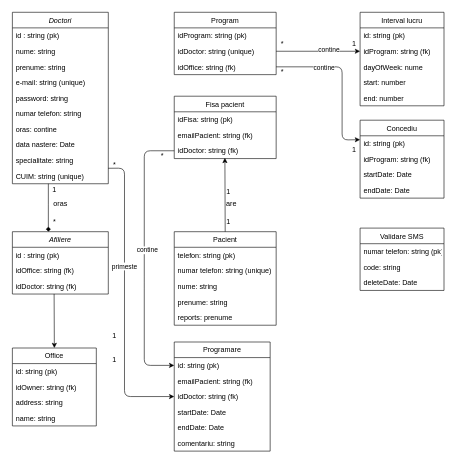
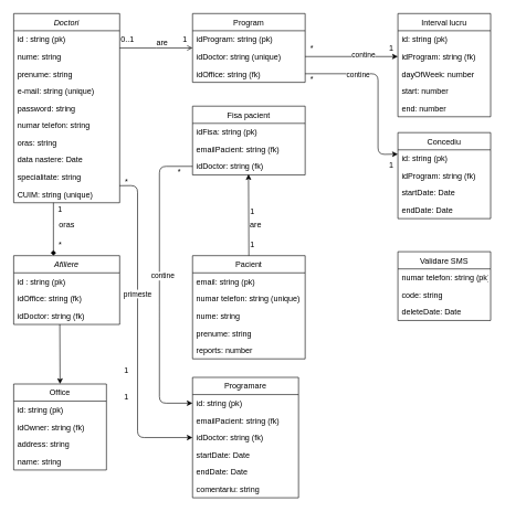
  <mxCell id="0" />
  <mxCell id="1" parent="0" />
  <mxCell id="2" value="" style="edgeStyle=orthogonalEdgeStyle;orthogonalLoop=1;jettySize=auto;html=1;rounded=0;endArrow=diamond;" edge="1" parent="1" source="3" target="22"><mxGeometry relative="1" as="geometry"><Array as="points"><mxPoint x="80" y="340" /><mxPoint x="80" y="340" /></Array></mxGeometry></mxCell>
  <mxCell id="3" value="Doctori" style="swimlane;fontStyle=2;align=center;verticalAlign=top;childLayout=stackLayout;horizontal=1;startSize=26;horizontalStack=0;resizeParent=1;resizeLast=0;collapsible=1;marginBottom=0;rounded=0;shadow=0;strokeWidth=1;" parent="1" vertex="1"><mxGeometry x="20" y="20" width="160" height="286" as="geometry"><mxRectangle x="230" y="140" width="160" height="26" as="alternateBounds" /></mxGeometry></mxCell>
  <mxCell id="4" value="id : string (pk)" style="text;align=left;verticalAlign=top;spacingLeft=4;spacingRight=4;overflow=hidden;rotatable=0;points=[[0,0.5],[1,0.5]];portConstraint=eastwest;" parent="3" vertex="1"><mxGeometry y="26" width="160" height="26" as="geometry" /></mxCell>
  <mxCell id="5" value="nume: string" style="text;align=left;verticalAlign=top;spacingLeft=4;spacingRight=4;overflow=hidden;rotatable=0;points=[[0,0.5],[1,0.5]];portConstraint=eastwest;rounded=0;shadow=0;html=0;" parent="3" vertex="1"><mxGeometry y="52" width="160" height="26" as="geometry" /></mxCell>
  <mxCell id="6" value="prenume: string" style="text;align=left;verticalAlign=top;spacingLeft=4;spacingRight=4;overflow=hidden;rotatable=0;points=[[0,0.5],[1,0.5]];portConstraint=eastwest;rounded=0;shadow=0;html=0;" parent="3" vertex="1"><mxGeometry y="78" width="160" height="26" as="geometry" /></mxCell>
  <mxCell id="7" value="e-mail: string (unique)" style="text;align=left;verticalAlign=top;spacingLeft=4;spacingRight=4;overflow=hidden;rotatable=0;points=[[0,0.5],[1,0.5]];portConstraint=eastwest;rounded=0;shadow=0;html=0;" vertex="1" parent="3"><mxGeometry y="104" width="160" height="26" as="geometry" /></mxCell>
  <mxCell id="8" value="password: string" style="text;align=left;verticalAlign=top;spacingLeft=4;spacingRight=4;overflow=hidden;rotatable=0;points=[[0,0.5],[1,0.5]];portConstraint=eastwest;rounded=0;shadow=0;html=0;" vertex="1" parent="3"><mxGeometry y="130" width="160" height="26" as="geometry" /></mxCell>
  <mxCell id="9" value="numar telefon: string" style="text;align=left;verticalAlign=top;spacingLeft=4;spacingRight=4;overflow=hidden;rotatable=0;points=[[0,0.5],[1,0.5]];portConstraint=eastwest;rounded=0;shadow=0;html=0;" vertex="1" parent="3"><mxGeometry y="156" width="160" height="26" as="geometry" /></mxCell>
- <mxCell id="10" value="oras: contine" style="text;align=left;verticalAlign=top;spacingLeft=4;spacingRight=4;overflow=hidden;rotatable=0;points=[[0,0.5],[1,0.5]];portConstraint=eastwest;rounded=0;shadow=0;html=0;" vertex="1" parent="3"><mxGeometry y="182" width="160" height="26" as="geometry" /></mxCell>
+ <mxCell id="10" value="oras: string" style="text;align=left;verticalAlign=top;spacingLeft=4;spacingRight=4;overflow=hidden;rotatable=0;points=[[0,0.5],[1,0.5]];portConstraint=eastwest;rounded=0;shadow=0;html=0;" vertex="1" parent="3"><mxGeometry y="182" width="160" height="26" as="geometry" /></mxCell>
  <mxCell id="11" value="data nastere: Date" style="text;align=left;verticalAlign=top;spacingLeft=4;spacingRight=4;overflow=hidden;rotatable=0;points=[[0,0.5],[1,0.5]];portConstraint=eastwest;rounded=0;shadow=0;html=0;" vertex="1" parent="3"><mxGeometry y="208" width="160" height="26" as="geometry" /></mxCell>
  <mxCell id="12" value="specialitate: string" style="text;align=left;verticalAlign=top;spacingLeft=4;spacingRight=4;overflow=hidden;rotatable=0;points=[[0,0.5],[1,0.5]];portConstraint=eastwest;rounded=0;shadow=0;html=0;" vertex="1" parent="3"><mxGeometry y="234" width="160" height="26" as="geometry" /></mxCell>
  <mxCell id="13" value="CUIM: string (unique)" style="text;align=left;verticalAlign=top;spacingLeft=4;spacingRight=4;overflow=hidden;rotatable=0;points=[[0,0.5],[1,0.5]];portConstraint=eastwest;rounded=0;shadow=0;html=0;" vertex="1" parent="3"><mxGeometry y="260" width="160" height="26" as="geometry" /></mxCell>
  <mxCell id="14" value="Program" style="swimlane;fontStyle=0;align=center;verticalAlign=top;childLayout=stackLayout;horizontal=1;startSize=26;horizontalStack=0;resizeParent=1;resizeLast=0;collapsible=1;marginBottom=0;rounded=0;shadow=0;strokeWidth=1;" parent="1" vertex="1"><mxGeometry x="290" y="20" width="170" height="104" as="geometry"><mxRectangle x="550" y="140" width="160" height="26" as="alternateBounds" /></mxGeometry></mxCell>
  <mxCell id="15" value="idProgram: string (pk)" style="text;align=left;verticalAlign=top;spacingLeft=4;spacingRight=4;overflow=hidden;rotatable=0;points=[[0,0.5],[1,0.5]];portConstraint=eastwest;rounded=0;shadow=0;html=0;" parent="14" vertex="1"><mxGeometry y="26" width="170" height="26" as="geometry" /></mxCell>
  <mxCell id="16" value="idDoctor: string (unique)" style="text;align=left;verticalAlign=top;spacingLeft=4;spacingRight=4;overflow=hidden;rotatable=0;points=[[0,0.5],[1,0.5]];portConstraint=eastwest;" parent="14" vertex="1"><mxGeometry y="52" width="170" height="26" as="geometry" /></mxCell>
  <mxCell id="17" value="idOffice: string (fk)" style="text;align=left;verticalAlign=top;spacingLeft=4;spacingRight=4;overflow=hidden;rotatable=0;points=[[0,0.5],[1,0.5]];portConstraint=eastwest;rounded=0;shadow=0;html=0;" parent="14" vertex="1"><mxGeometry y="78" width="170" height="26" as="geometry" /></mxCell>
+ <mxCell id="18" value="" style="endArrow=open;shadow=0;strokeWidth=1;rounded=0;endFill=1;edgeStyle=elbowEdgeStyle;elbow=vertical;" parent="1" source="3" target="14" edge="1"><mxGeometry x="0.5" y="41" relative="1" as="geometry"><mxPoint x="380" y="192" as="sourcePoint" /><mxPoint x="540" y="192" as="targetPoint" /><mxPoint x="-40" y="32" as="offset" /></mxGeometry></mxCell>
+ <mxCell id="19" value="0..1" style="resizable=0;align=left;verticalAlign=bottom;labelBackgroundColor=none;fontSize=12;" parent="18" connectable="0" vertex="1"><mxGeometry x="-1" relative="1" as="geometry"><mxPoint y="-5" as="offset" /></mxGeometry></mxCell>
+ <mxCell id="20" value="1" style="resizable=0;align=right;verticalAlign=bottom;labelBackgroundColor=none;fontSize=12;" parent="18" connectable="0" vertex="1"><mxGeometry x="1" relative="1" as="geometry"><mxPoint x="-7" y="-5" as="offset" /></mxGeometry></mxCell>
+ <mxCell id="21" value="are" style="text;html=1;resizable=0;points=[];;align=center;verticalAlign=middle;labelBackgroundColor=none;rounded=0;shadow=0;strokeWidth=1;fontSize=12;" parent="18" vertex="1" connectable="0"><mxGeometry x="0.5" y="49" relative="1" as="geometry"><mxPoint x="-20" y="40" as="offset" /></mxGeometry></mxCell>
  <mxCell id="22" value="Afiliere" style="swimlane;fontStyle=2;align=center;verticalAlign=top;childLayout=stackLayout;horizontal=1;startSize=26;horizontalStack=0;resizeParent=1;resizeLast=0;collapsible=1;marginBottom=0;rounded=0;shadow=0;strokeWidth=1;" vertex="1" parent="1"><mxGeometry x="20" y="386" width="160" height="104" as="geometry"><mxRectangle x="230" y="140" width="160" height="26" as="alternateBounds" /></mxGeometry></mxCell>
  <mxCell id="23" value="id : string (pk)" style="text;align=left;verticalAlign=top;spacingLeft=4;spacingRight=4;overflow=hidden;rotatable=0;points=[[0,0.5],[1,0.5]];portConstraint=eastwest;" vertex="1" parent="22"><mxGeometry y="26" width="160" height="26" as="geometry" /></mxCell>
  <mxCell id="24" value="idOffice: string (fk)" style="text;align=left;verticalAlign=top;spacingLeft=4;spacingRight=4;overflow=hidden;rotatable=0;points=[[0,0.5],[1,0.5]];portConstraint=eastwest;rounded=0;shadow=0;html=0;" vertex="1" parent="22"><mxGeometry y="52" width="160" height="26" as="geometry" /></mxCell>
  <mxCell id="25" value="idDoctor: string (fk)" style="text;align=left;verticalAlign=top;spacingLeft=4;spacingRight=4;overflow=hidden;rotatable=0;points=[[0,0.5],[1,0.5]];portConstraint=eastwest;rounded=0;shadow=0;html=0;" vertex="1" parent="22"><mxGeometry y="78" width="160" height="26" as="geometry" /></mxCell>
  <mxCell id="26" value="1" style="text;html=1;align=center;verticalAlign=middle;resizable=0;points=[];autosize=1;strokeColor=none;" vertex="1" parent="1"><mxGeometry x="80" y="306" width="20" height="20" as="geometry" /></mxCell>
  <mxCell id="27" value="*" style="text;html=1;align=center;verticalAlign=middle;resizable=0;points=[];autosize=1;strokeColor=none;" vertex="1" parent="1"><mxGeometry x="80" y="360" width="20" height="20" as="geometry" /></mxCell>
  <mxCell id="28" value="oras" style="text;html=1;align=center;verticalAlign=middle;resizable=0;points=[];autosize=1;strokeColor=none;" vertex="1" parent="1"><mxGeometry x="80" y="330" width="40" height="20" as="geometry" /></mxCell>
  <mxCell id="29" value="Fisa pacient" style="swimlane;fontStyle=0;childLayout=stackLayout;horizontal=1;startSize=26;horizontalStack=0;resizeParent=1;resizeParentMax=0;resizeLast=0;collapsible=1;marginBottom=0;" vertex="1" parent="1"><mxGeometry x="290" y="160" width="170" height="104" as="geometry"><mxRectangle x="290" y="202" width="100" height="26" as="alternateBounds" /></mxGeometry></mxCell>
  <mxCell id="30" value="idFisa: string (pk)" style="text;strokeColor=none;fillColor=none;align=left;verticalAlign=top;spacingLeft=4;spacingRight=4;overflow=hidden;rotatable=0;points=[[0,0.5],[1,0.5]];portConstraint=eastwest;" vertex="1" parent="29"><mxGeometry y="26" width="170" height="26" as="geometry" /></mxCell>
  <mxCell id="31" value="emailPacient: string (fk)" style="text;strokeColor=none;fillColor=none;align=left;verticalAlign=top;spacingLeft=4;spacingRight=4;overflow=hidden;rotatable=0;points=[[0,0.5],[1,0.5]];portConstraint=eastwest;" vertex="1" parent="29"><mxGeometry y="52" width="170" height="26" as="geometry" /></mxCell>
  <mxCell id="32" value="idDoctor: string (fk)" style="text;strokeColor=none;fillColor=none;align=left;verticalAlign=top;spacingLeft=4;spacingRight=4;overflow=hidden;rotatable=0;points=[[0,0.5],[1,0.5]];portConstraint=eastwest;" vertex="1" parent="29"><mxGeometry y="78" width="170" height="26" as="geometry" /></mxCell>
  <mxCell id="33" value="Pacient" style="swimlane;fontStyle=0;childLayout=stackLayout;horizontal=1;startSize=26;horizontalStack=0;resizeParent=1;resizeParentMax=0;resizeLast=0;collapsible=1;marginBottom=0;" vertex="1" parent="1"><mxGeometry x="290" y="386" width="170" height="156" as="geometry" /></mxCell>
- <mxCell id="34" value="telefon: string (pk)" style="text;strokeColor=none;fillColor=none;align=left;verticalAlign=top;spacingLeft=4;spacingRight=4;overflow=hidden;rotatable=0;points=[[0,0.5],[1,0.5]];portConstraint=eastwest;" vertex="1" parent="33"><mxGeometry y="26" width="170" height="26" as="geometry" /></mxCell>
+ <mxCell id="34" value="email: string (pk)" style="text;strokeColor=none;fillColor=none;align=left;verticalAlign=top;spacingLeft=4;spacingRight=4;overflow=hidden;rotatable=0;points=[[0,0.5],[1,0.5]];portConstraint=eastwest;" vertex="1" parent="33"><mxGeometry y="26" width="170" height="26" as="geometry" /></mxCell>
  <mxCell id="35" value="numar telefon: string (unique)" style="text;strokeColor=none;fillColor=none;align=left;verticalAlign=top;spacingLeft=4;spacingRight=4;overflow=hidden;rotatable=0;points=[[0,0.5],[1,0.5]];portConstraint=eastwest;" vertex="1" parent="33"><mxGeometry y="52" width="170" height="26" as="geometry" /></mxCell>
  <mxCell id="36" value="nume: string" style="text;strokeColor=none;fillColor=none;align=left;verticalAlign=top;spacingLeft=4;spacingRight=4;overflow=hidden;rotatable=0;points=[[0,0.5],[1,0.5]];portConstraint=eastwest;" vertex="1" parent="33"><mxGeometry y="78" width="170" height="26" as="geometry" /></mxCell>
  <mxCell id="37" value="prenume: string" style="text;strokeColor=none;fillColor=none;align=left;verticalAlign=top;spacingLeft=4;spacingRight=4;overflow=hidden;rotatable=0;points=[[0,0.5],[1,0.5]];portConstraint=eastwest;" vertex="1" parent="33"><mxGeometry y="104" width="170" height="26" as="geometry" /></mxCell>
- <mxCell id="38" value="reports: prenume" style="text;strokeColor=none;fillColor=none;align=left;verticalAlign=top;spacingLeft=4;spacingRight=4;overflow=hidden;rotatable=0;points=[[0,0.5],[1,0.5]];portConstraint=eastwest;" vertex="1" parent="33"><mxGeometry y="130" width="170" height="26" as="geometry" /></mxCell>
+ <mxCell id="38" value="reports: number" style="text;strokeColor=none;fillColor=none;align=left;verticalAlign=top;spacingLeft=4;spacingRight=4;overflow=hidden;rotatable=0;points=[[0,0.5],[1,0.5]];portConstraint=eastwest;" vertex="1" parent="33"><mxGeometry y="130" width="170" height="26" as="geometry" /></mxCell>
  <mxCell id="39" value="" style="endArrow=classic;html=1;exitX=0.5;exitY=0;exitDx=0;exitDy=0;entryX=0.497;entryY=0.957;entryDx=0;entryDy=0;entryPerimeter=0;" edge="1" parent="1" source="33" target="32"><mxGeometry width="50" height="50" relative="1" as="geometry"><mxPoint x="320" y="370" as="sourcePoint" /><mxPoint x="371" y="310" as="targetPoint" /></mxGeometry></mxCell>
  <mxCell id="40" value="1" style="text;html=1;align=center;verticalAlign=middle;resizable=0;points=[];autosize=1;strokeColor=none;" vertex="1" parent="1"><mxGeometry x="370" y="310" width="20" height="20" as="geometry" /></mxCell>
  <mxCell id="41" value="1" style="text;html=1;align=center;verticalAlign=middle;resizable=0;points=[];autosize=1;strokeColor=none;" vertex="1" parent="1"><mxGeometry x="370" y="360" width="20" height="20" as="geometry" /></mxCell>
  <mxCell id="42" value="are" style="text;html=1;align=center;verticalAlign=middle;resizable=0;points=[];autosize=1;strokeColor=none;" vertex="1" parent="1"><mxGeometry x="370" y="330" width="30" height="20" as="geometry" /></mxCell>
  <mxCell id="43" value="Programare" style="swimlane;fontStyle=0;childLayout=stackLayout;horizontal=1;startSize=26;horizontalStack=0;resizeParent=1;resizeParentMax=0;resizeLast=0;collapsible=1;marginBottom=0;" vertex="1" parent="1"><mxGeometry x="290" y="570" width="160" height="182" as="geometry" /></mxCell>
  <mxCell id="44" value="id: string (pk)" style="text;strokeColor=none;fillColor=none;align=left;verticalAlign=top;spacingLeft=4;spacingRight=4;overflow=hidden;rotatable=0;points=[[0,0.5],[1,0.5]];portConstraint=eastwest;" vertex="1" parent="43"><mxGeometry y="26" width="160" height="26" as="geometry" /></mxCell>
  <mxCell id="45" value="emailPacient: string (fk)" style="text;strokeColor=none;fillColor=none;align=left;verticalAlign=top;spacingLeft=4;spacingRight=4;overflow=hidden;rotatable=0;points=[[0,0.5],[1,0.5]];portConstraint=eastwest;" vertex="1" parent="43"><mxGeometry y="52" width="160" height="26" as="geometry" /></mxCell>
  <mxCell id="46" value="idDoctor: string (fk)" style="text;strokeColor=none;fillColor=none;align=left;verticalAlign=top;spacingLeft=4;spacingRight=4;overflow=hidden;rotatable=0;points=[[0,0.5],[1,0.5]];portConstraint=eastwest;" vertex="1" parent="43"><mxGeometry y="78" width="160" height="26" as="geometry" /></mxCell>
  <mxCell id="47" value="startDate: Date " style="text;strokeColor=none;fillColor=none;align=left;verticalAlign=top;spacingLeft=4;spacingRight=4;overflow=hidden;rotatable=0;points=[[0,0.5],[1,0.5]];portConstraint=eastwest;" vertex="1" parent="43"><mxGeometry y="104" width="160" height="26" as="geometry" /></mxCell>
  <mxCell id="48" value="endDate: Date " style="text;strokeColor=none;fillColor=none;align=left;verticalAlign=top;spacingLeft=4;spacingRight=4;overflow=hidden;rotatable=0;points=[[0,0.5],[1,0.5]];portConstraint=eastwest;" vertex="1" parent="43"><mxGeometry y="130" width="160" height="26" as="geometry" /></mxCell>
  <mxCell id="49" value="comentariu: string" style="text;strokeColor=none;fillColor=none;align=left;verticalAlign=top;spacingLeft=4;spacingRight=4;overflow=hidden;rotatable=0;points=[[0,0.5],[1,0.5]];portConstraint=eastwest;" vertex="1" parent="43"><mxGeometry y="156" width="160" height="26" as="geometry" /></mxCell>
  <mxCell id="50" style="edgeStyle=orthogonalEdgeStyle;rounded=0;orthogonalLoop=1;jettySize=auto;html=1;exitX=1;exitY=0.5;exitDx=0;exitDy=0;" edge="1" parent="43" source="46" target="46"><mxGeometry relative="1" as="geometry"><mxPoint x="157" y="91" as="targetPoint" /></mxGeometry></mxCell>
  <mxCell id="51" value="" style="endArrow=classic;html=1;exitX=0;exitY=0.5;exitDx=0;exitDy=0;entryX=0;entryY=0.5;entryDx=0;entryDy=0;" edge="1" parent="1" source="32" target="44"><mxGeometry width="50" height="50" relative="1" as="geometry"><mxPoint x="240" y="410" as="sourcePoint" /><mxPoint x="240" y="640" as="targetPoint" /><Array as="points"><mxPoint x="240" y="251" /><mxPoint x="240" y="470" /><mxPoint x="240" y="609" /></Array></mxGeometry></mxCell>
  <mxCell id="52" value="&amp;nbsp;contine&amp;nbsp;" style="edgeLabel;html=1;align=center;verticalAlign=middle;resizable=0;points=[];" vertex="1" connectable="0" parent="51"><mxGeometry x="-0.061" y="4" relative="1" as="geometry"><mxPoint as="offset" /></mxGeometry></mxCell>
  <mxCell id="53" value="1" style="text;html=1;align=center;verticalAlign=middle;resizable=0;points=[];autosize=1;strokeColor=none;" vertex="1" parent="1"><mxGeometry x="180" y="590" width="20" height="20" as="geometry" /></mxCell>
  <mxCell id="54" value="*" style="text;html=1;align=center;verticalAlign=middle;resizable=0;points=[];autosize=1;strokeColor=none;" vertex="1" parent="1"><mxGeometry x="260" y="250" width="20" height="20" as="geometry" /></mxCell>
  <mxCell id="55" value="" style="endArrow=classic;html=1;entryX=0;entryY=0.5;entryDx=0;entryDy=0;exitX=0.999;exitY=0.008;exitDx=0;exitDy=0;exitPerimeter=0;" edge="1" parent="1" source="13" target="46"><mxGeometry width="50" height="50" relative="1" as="geometry"><mxPoint x="182" y="280" as="sourcePoint" /><mxPoint x="230" y="280" as="targetPoint" /><Array as="points"><mxPoint x="207" y="280" /><mxPoint x="207" y="661" /></Array></mxGeometry></mxCell>
  <mxCell id="56" value="&amp;nbsp;primeste&amp;nbsp;" style="edgeLabel;html=1;align=center;verticalAlign=middle;resizable=0;points=[];" vertex="1" connectable="0" parent="55"><mxGeometry x="-0.221" y="-1" relative="1" as="geometry"><mxPoint as="offset" /></mxGeometry></mxCell>
  <mxCell id="57" value="*" style="text;html=1;align=center;verticalAlign=middle;resizable=0;points=[];autosize=1;strokeColor=none;" vertex="1" parent="1"><mxGeometry x="180" y="264" width="20" height="20" as="geometry" /></mxCell>
  <mxCell id="58" value="1" style="text;html=1;align=center;verticalAlign=middle;resizable=0;points=[];autosize=1;strokeColor=none;" vertex="1" parent="1"><mxGeometry x="180" y="550" width="20" height="20" as="geometry" /></mxCell>
  <mxCell id="59" value="Interval lucru" style="swimlane;fontStyle=0;childLayout=stackLayout;horizontal=1;startSize=26;horizontalStack=0;resizeParent=1;resizeParentMax=0;resizeLast=0;collapsible=1;marginBottom=0;" vertex="1" parent="1"><mxGeometry x="600" y="20" width="140" height="156" as="geometry" /></mxCell>
  <mxCell id="60" value="id: string (pk)" style="text;strokeColor=none;fillColor=none;align=left;verticalAlign=top;spacingLeft=4;spacingRight=4;overflow=hidden;rotatable=0;points=[[0,0.5],[1,0.5]];portConstraint=eastwest;" vertex="1" parent="59"><mxGeometry y="26" width="140" height="26" as="geometry" /></mxCell>
  <mxCell id="61" value="idProgram: string (fk)" style="text;strokeColor=none;fillColor=none;align=left;verticalAlign=top;spacingLeft=4;spacingRight=4;overflow=hidden;rotatable=0;points=[[0,0.5],[1,0.5]];portConstraint=eastwest;" vertex="1" parent="59"><mxGeometry y="52" width="140" height="26" as="geometry" /></mxCell>
- <mxCell id="62" value="dayOfWeek: nume" style="text;strokeColor=none;fillColor=none;align=left;verticalAlign=top;spacingLeft=4;spacingRight=4;overflow=hidden;rotatable=0;points=[[0,0.5],[1,0.5]];portConstraint=eastwest;" vertex="1" parent="59"><mxGeometry y="78" width="140" height="26" as="geometry" /></mxCell>
+ <mxCell id="62" value="dayOfWeek: number" style="text;strokeColor=none;fillColor=none;align=left;verticalAlign=top;spacingLeft=4;spacingRight=4;overflow=hidden;rotatable=0;points=[[0,0.5],[1,0.5]];portConstraint=eastwest;" vertex="1" parent="59"><mxGeometry y="78" width="140" height="26" as="geometry" /></mxCell>
  <mxCell id="63" value="start: number" style="text;strokeColor=none;fillColor=none;align=left;verticalAlign=top;spacingLeft=4;spacingRight=4;overflow=hidden;rotatable=0;points=[[0,0.5],[1,0.5]];portConstraint=eastwest;" vertex="1" parent="59"><mxGeometry y="104" width="140" height="26" as="geometry" /></mxCell>
  <mxCell id="64" value="end: number" style="text;strokeColor=none;fillColor=none;align=left;verticalAlign=top;spacingLeft=4;spacingRight=4;overflow=hidden;rotatable=0;points=[[0,0.5],[1,0.5]];portConstraint=eastwest;" vertex="1" parent="59"><mxGeometry y="130" width="140" height="26" as="geometry" /></mxCell>
  <mxCell id="65" value="" style="endArrow=classic;html=1;exitX=1;exitY=0.5;exitDx=0;exitDy=0;entryX=0;entryY=0.5;entryDx=0;entryDy=0;" edge="1" parent="1" source="16" target="61"><mxGeometry width="50" height="50" relative="1" as="geometry"><mxPoint x="160" y="220" as="sourcePoint" /><mxPoint x="210" y="170" as="targetPoint" /></mxGeometry></mxCell>
  <mxCell id="66" value="contine" style="edgeLabel;html=1;align=center;verticalAlign=middle;resizable=0;points=[];" vertex="1" connectable="0" parent="65"><mxGeometry x="0.246" y="4" relative="1" as="geometry"><mxPoint as="offset" /></mxGeometry></mxCell>
  <mxCell id="67" value="*" style="text;html=1;align=center;verticalAlign=middle;resizable=0;points=[];autosize=1;strokeColor=none;" vertex="1" parent="1"><mxGeometry x="460" y="62" width="20" height="20" as="geometry" /></mxCell>
  <mxCell id="68" value="1" style="text;html=1;align=center;verticalAlign=middle;resizable=0;points=[];autosize=1;strokeColor=none;" vertex="1" parent="1"><mxGeometry x="580" y="62" width="20" height="20" as="geometry" /></mxCell>
  <mxCell id="69" value="Concediu" style="swimlane;fontStyle=0;childLayout=stackLayout;horizontal=1;startSize=26;horizontalStack=0;resizeParent=1;resizeParentMax=0;resizeLast=0;collapsible=1;marginBottom=0;" vertex="1" parent="1"><mxGeometry x="600" y="200" width="140" height="130" as="geometry" /></mxCell>
  <mxCell id="70" value="id: string (pk)" style="text;strokeColor=none;fillColor=none;align=left;verticalAlign=top;spacingLeft=4;spacingRight=4;overflow=hidden;rotatable=0;points=[[0,0.5],[1,0.5]];portConstraint=eastwest;" vertex="1" parent="69"><mxGeometry y="26" width="140" height="26" as="geometry" /></mxCell>
  <mxCell id="71" value="idProgram: string (fk)" style="text;strokeColor=none;fillColor=none;align=left;verticalAlign=top;spacingLeft=4;spacingRight=4;overflow=hidden;rotatable=0;points=[[0,0.5],[1,0.5]];portConstraint=eastwest;" vertex="1" parent="69"><mxGeometry y="52" width="140" height="26" as="geometry" /></mxCell>
  <mxCell id="72" value="startDate: Date" style="text;strokeColor=none;fillColor=none;align=left;verticalAlign=top;spacingLeft=4;spacingRight=4;overflow=hidden;rotatable=0;points=[[0,0.5],[1,0.5]];portConstraint=eastwest;" vertex="1" parent="69"><mxGeometry y="78" width="140" height="26" as="geometry" /></mxCell>
  <mxCell id="73" value="endDate: Date" style="text;strokeColor=none;fillColor=none;align=left;verticalAlign=top;spacingLeft=4;spacingRight=4;overflow=hidden;rotatable=0;points=[[0,0.5],[1,0.5]];portConstraint=eastwest;" vertex="1" parent="69"><mxGeometry y="104" width="140" height="26" as="geometry" /></mxCell>
  <mxCell id="74" value="" style="endArrow=classic;html=1;exitX=1;exitY=0.5;exitDx=0;exitDy=0;entryX=0;entryY=0.25;entryDx=0;entryDy=0;" edge="1" parent="1" source="17" target="69"><mxGeometry width="50" height="50" relative="1" as="geometry"><mxPoint x="160" y="320" as="sourcePoint" /><mxPoint x="210" y="270" as="targetPoint" /><Array as="points"><mxPoint x="570" y="111" /><mxPoint x="570" y="233" /></Array></mxGeometry></mxCell>
  <mxCell id="75" value="contine" style="edgeLabel;html=1;align=center;verticalAlign=middle;resizable=0;points=[];" vertex="1" connectable="0" parent="74"><mxGeometry x="-0.397" relative="1" as="geometry"><mxPoint as="offset" /></mxGeometry></mxCell>
  <mxCell id="76" value="*" style="text;html=1;align=center;verticalAlign=middle;resizable=0;points=[];autosize=1;strokeColor=none;" vertex="1" parent="1"><mxGeometry x="460" y="110" width="20" height="20" as="geometry" /></mxCell>
  <mxCell id="77" value="1" style="text;html=1;align=center;verticalAlign=middle;resizable=0;points=[];autosize=1;strokeColor=none;" vertex="1" parent="1"><mxGeometry x="580" y="240" width="20" height="20" as="geometry" /></mxCell>
  <mxCell id="78" value="Validare SMS" style="swimlane;fontStyle=0;childLayout=stackLayout;horizontal=1;startSize=26;horizontalStack=0;resizeParent=1;resizeParentMax=0;resizeLast=0;collapsible=1;marginBottom=0;" vertex="1" parent="1"><mxGeometry x="600" y="380" width="140" height="104" as="geometry" /></mxCell>
  <mxCell id="79" value="numar telefon: string (pk)" style="text;strokeColor=none;fillColor=none;align=left;verticalAlign=top;spacingLeft=4;spacingRight=4;overflow=hidden;rotatable=0;points=[[0,0.5],[1,0.5]];portConstraint=eastwest;" vertex="1" parent="78"><mxGeometry y="26" width="140" height="26" as="geometry" /></mxCell>
  <mxCell id="80" value="code: string" style="text;strokeColor=none;fillColor=none;align=left;verticalAlign=top;spacingLeft=4;spacingRight=4;overflow=hidden;rotatable=0;points=[[0,0.5],[1,0.5]];portConstraint=eastwest;" vertex="1" parent="78"><mxGeometry y="52" width="140" height="26" as="geometry" /></mxCell>
  <mxCell id="81" value="deleteDate: Date" style="text;strokeColor=none;fillColor=none;align=left;verticalAlign=top;spacingLeft=4;spacingRight=4;overflow=hidden;rotatable=0;points=[[0,0.5],[1,0.5]];portConstraint=eastwest;" vertex="1" parent="78"><mxGeometry y="78" width="140" height="26" as="geometry" /></mxCell>
  <mxCell id="82" value="Office" style="swimlane;fontStyle=0;childLayout=stackLayout;horizontal=1;startSize=26;horizontalStack=0;resizeParent=1;resizeParentMax=0;resizeLast=0;collapsible=1;marginBottom=0;" vertex="1" parent="1"><mxGeometry x="20" y="580" width="140" height="130" as="geometry" /></mxCell>
  <mxCell id="83" value="id: string (pk)" style="text;strokeColor=none;fillColor=none;align=left;verticalAlign=top;spacingLeft=4;spacingRight=4;overflow=hidden;rotatable=0;points=[[0,0.5],[1,0.5]];portConstraint=eastwest;" vertex="1" parent="82"><mxGeometry y="26" width="140" height="26" as="geometry" /></mxCell>
  <mxCell id="84" value="idOwner: string (fk)" style="text;strokeColor=none;fillColor=none;align=left;verticalAlign=top;spacingLeft=4;spacingRight=4;overflow=hidden;rotatable=0;points=[[0,0.5],[1,0.5]];portConstraint=eastwest;" vertex="1" parent="82"><mxGeometry y="52" width="140" height="26" as="geometry" /></mxCell>
  <mxCell id="85" value="address: string&#10;" style="text;strokeColor=none;fillColor=none;align=left;verticalAlign=top;spacingLeft=4;spacingRight=4;overflow=hidden;rotatable=0;points=[[0,0.5],[1,0.5]];portConstraint=eastwest;" vertex="1" parent="82"><mxGeometry y="78" width="140" height="26" as="geometry" /></mxCell>
  <mxCell id="86" value="name: string" style="text;strokeColor=none;fillColor=none;align=left;verticalAlign=top;spacingLeft=4;spacingRight=4;overflow=hidden;rotatable=0;points=[[0,0.5],[1,0.5]];portConstraint=eastwest;" vertex="1" parent="82"><mxGeometry y="104" width="140" height="26" as="geometry" /></mxCell>
  <mxCell id="87" value="" style="endArrow=classic;html=1;exitX=0.435;exitY=0.994;exitDx=0;exitDy=0;entryX=0.5;entryY=0;entryDx=0;entryDy=0;exitPerimeter=0;" edge="1" parent="1" source="25" target="82"><mxGeometry width="50" height="50" relative="1" as="geometry"><mxPoint x="327" y="520" as="sourcePoint" /><mxPoint x="377" y="470" as="targetPoint" /></mxGeometry></mxCell>
